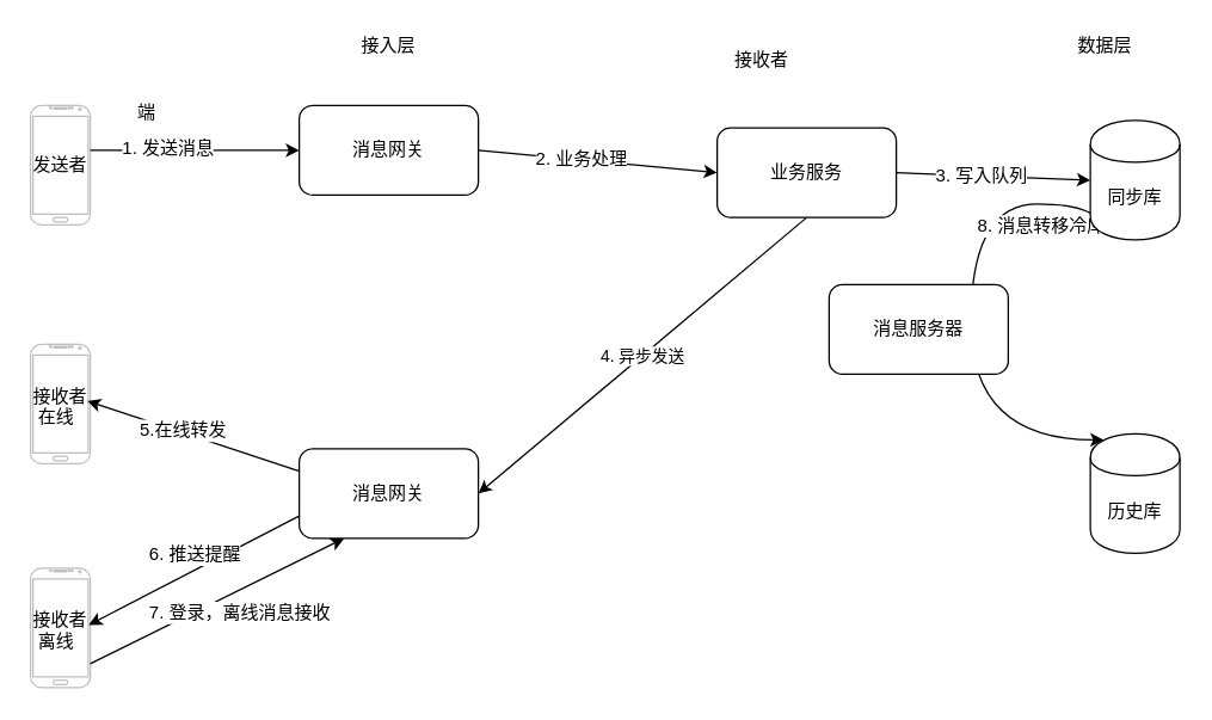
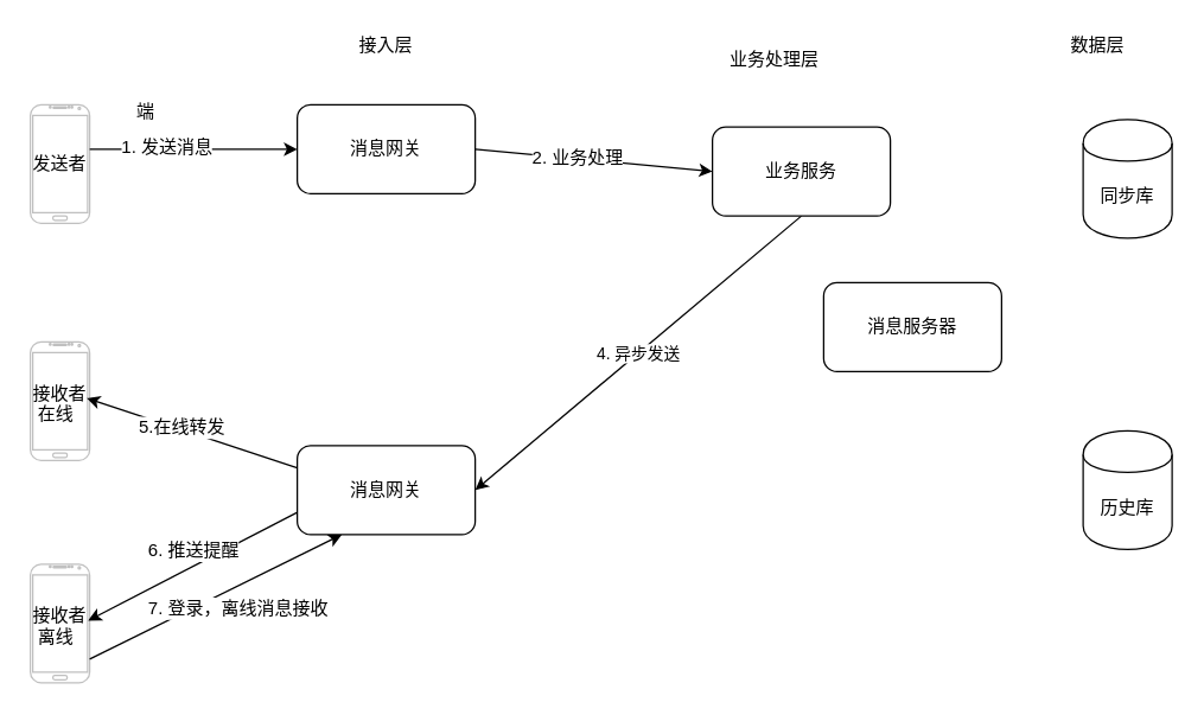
  <mxCell id="0" />
  <mxCell id="1" parent="0" />
  <mxCell id="2" value="" style="verticalLabelPosition=bottom;verticalAlign=top;html=1;shadow=0;dashed=0;strokeWidth=1;shape=mxgraph.android.phone2;strokeColor=#c0c0c0;" parent="1" vertex="1"><mxGeometry x="20" y="70" width="40" height="80" as="geometry" /></mxCell>
  <mxCell id="3" value="" style="verticalLabelPosition=bottom;verticalAlign=top;html=1;shadow=0;dashed=0;strokeWidth=1;shape=mxgraph.android.phone2;strokeColor=#c0c0c0;" parent="1" vertex="1"><mxGeometry x="20" y="230" width="40" height="80" as="geometry" /></mxCell>
  <mxCell id="4" value="" style="verticalLabelPosition=bottom;verticalAlign=top;html=1;shadow=0;dashed=0;strokeWidth=1;shape=mxgraph.android.phone2;strokeColor=#c0c0c0;" parent="1" vertex="1"><mxGeometry x="20" y="380" width="40" height="80" as="geometry" /></mxCell>
  <mxCell id="5" style="edgeStyle=none;rounded=0;orthogonalLoop=1;jettySize=auto;html=1;exitX=0;exitY=0.5;exitDx=0;exitDy=0;entryX=1;entryY=0.375;entryDx=0;entryDy=0;entryPerimeter=0;endArrow=none;endFill=0;startArrow=classic;startFill=1;" parent="1" source="9" target="2" edge="1"><mxGeometry relative="1" as="geometry" /></mxCell>
  <mxCell id="6" value="1. 发送消息" style="text;html=1;resizable=0;points=[];align=center;verticalAlign=middle;labelBackgroundColor=#ffffff;" parent="5" vertex="1" connectable="0"><mxGeometry x="0.271" y="-2" relative="1" as="geometry"><mxPoint as="offset" /></mxGeometry></mxCell>
  <mxCell id="7" style="edgeStyle=none;rounded=0;orthogonalLoop=1;jettySize=auto;html=1;exitX=1;exitY=0.5;exitDx=0;exitDy=0;entryX=0;entryY=0.5;entryDx=0;entryDy=0;startArrow=none;startFill=0;endArrow=classic;endFill=1;" parent="1" source="9" target="22" edge="1"><mxGeometry relative="1" as="geometry" /></mxCell>
  <mxCell id="8" value="2. 业务处理" style="text;html=1;resizable=0;points=[];align=center;verticalAlign=middle;labelBackgroundColor=#ffffff;" parent="7" vertex="1" connectable="0"><mxGeometry x="-0.147" y="1" relative="1" as="geometry"><mxPoint as="offset" /></mxGeometry></mxCell>
  <mxCell id="9" value="消息网关" style="rounded=1;whiteSpace=wrap;html=1;" parent="1" vertex="1"><mxGeometry x="200" y="70" width="120" height="60" as="geometry" /></mxCell>
  <mxCell id="10" value="端" style="text;html=1;resizable=0;points=[];autosize=1;align=left;verticalAlign=top;spacingTop=-4;" parent="1" vertex="1"><mxGeometry x="90" y="65" width="30" height="20" as="geometry" /></mxCell>
  <mxCell id="11" value="接入层" style="text;html=1;resizable=0;points=[];autosize=1;align=left;verticalAlign=top;spacingTop=-4;" parent="1" vertex="1"><mxGeometry x="240" y="20" width="50" height="20" as="geometry" /></mxCell>
  <mxCell id="12" style="edgeStyle=none;rounded=0;orthogonalLoop=1;jettySize=auto;html=1;exitX=0;exitY=0.25;exitDx=0;exitDy=0;entryX=0.95;entryY=0.475;entryDx=0;entryDy=0;entryPerimeter=0;startArrow=none;startFill=0;endArrow=classic;endFill=1;" parent="1" source="18" target="3" edge="1"><mxGeometry relative="1" as="geometry" /></mxCell>
  <mxCell id="13" value="5.在线转发" style="text;html=1;resizable=0;points=[];align=center;verticalAlign=middle;labelBackgroundColor=#ffffff;" parent="12" vertex="1" connectable="0"><mxGeometry x="0.104" y="-1" relative="1" as="geometry"><mxPoint as="offset" /></mxGeometry></mxCell>
  <mxCell id="14" style="edgeStyle=none;rounded=0;orthogonalLoop=1;jettySize=auto;html=1;exitX=0;exitY=0.75;exitDx=0;exitDy=0;entryX=0.975;entryY=0.475;entryDx=0;entryDy=0;entryPerimeter=0;startArrow=none;startFill=0;endArrow=classic;endFill=1;" parent="1" source="18" target="4" edge="1"><mxGeometry relative="1" as="geometry" /></mxCell>
  <mxCell id="15" value="6. 推送提醒" style="text;html=1;resizable=0;points=[];align=center;verticalAlign=middle;labelBackgroundColor=#ffffff;" parent="14" vertex="1" connectable="0"><mxGeometry x="0.205" y="-4" relative="1" as="geometry"><mxPoint x="17" y="-15.5" as="offset" /></mxGeometry></mxCell>
  <mxCell id="16" style="edgeStyle=none;rounded=0;orthogonalLoop=1;jettySize=auto;html=1;exitX=0.25;exitY=1;exitDx=0;exitDy=0;entryX=1;entryY=0.8;entryDx=0;entryDy=0;entryPerimeter=0;startArrow=classic;startFill=1;endArrow=none;endFill=0;" parent="1" source="18" target="4" edge="1"><mxGeometry relative="1" as="geometry" /></mxCell>
  <mxCell id="17" value="7. 登录，离线消息接收" style="text;html=1;resizable=0;points=[];align=center;verticalAlign=middle;labelBackgroundColor=#ffffff;" parent="16" vertex="1" connectable="0"><mxGeometry x="0.057" relative="1" as="geometry"><mxPoint x="19.5" y="5.5" as="offset" /></mxGeometry></mxCell>
  <mxCell id="18" value="消息网关" style="rounded=1;whiteSpace=wrap;html=1;" parent="1" vertex="1"><mxGeometry x="200" y="300" width="120" height="60" as="geometry" /></mxCell>
- <mxCell id="19" style="edgeStyle=none;rounded=0;orthogonalLoop=1;jettySize=auto;html=1;exitX=1;exitY=0.5;exitDx=0;exitDy=0;entryX=0;entryY=0.5;entryDx=0;entryDy=0;startArrow=none;startFill=0;endArrow=classic;endFill=1;" parent="1" source="22" target="26" edge="1"><mxGeometry relative="1" as="geometry" /></mxCell>
- <mxCell id="20" value="3. 写入队列" style="text;html=1;resizable=0;points=[];align=center;verticalAlign=middle;labelBackgroundColor=#ffffff;" parent="19" vertex="1" connectable="0"><mxGeometry x="-0.314" y="-1" relative="1" as="geometry"><mxPoint x="12" y="-1" as="offset" /></mxGeometry></mxCell>
  <mxCell id="21" value="4. 异步发送" style="edgeStyle=none;rounded=0;orthogonalLoop=1;jettySize=auto;html=1;exitX=0.5;exitY=1;exitDx=0;exitDy=0;entryX=1;entryY=0.5;entryDx=0;entryDy=0;startArrow=none;startFill=0;endArrow=classic;endFill=1;" parent="1" source="22" target="18" edge="1"><mxGeometry relative="1" as="geometry" /></mxCell>
  <mxCell id="22" value="业务服务" style="rounded=1;whiteSpace=wrap;html=1;" parent="1" vertex="1"><mxGeometry x="480" y="85" width="120" height="60" as="geometry" /></mxCell>
- <mxCell id="23" value="接收者" style="text;html=1;resizable=0;points=[];autosize=1;align=left;verticalAlign=top;spacingTop=-4;" parent="1" vertex="1"><mxGeometry x="490" y="30" width="80" height="20" as="geometry" /></mxCell>
- <mxCell id="24" style="edgeStyle=orthogonalEdgeStyle;curved=1;rounded=0;orthogonalLoop=1;jettySize=auto;html=1;exitX=0.15;exitY=0.95;exitDx=0;exitDy=0;exitPerimeter=0;entryX=0.15;entryY=0.05;entryDx=0;entryDy=0;entryPerimeter=0;startArrow=none;startFill=0;endArrow=classic;endFill=1;" parent="1" source="26" target="27" edge="1"><mxGeometry relative="1" as="geometry"><Array as="points"><mxPoint x="650" y="136" /><mxPoint x="650" y="294" /></Array></mxGeometry></mxCell>
- <mxCell id="25" value="8. 消息转移冷库" style="text;html=1;resizable=0;points=[];align=center;verticalAlign=middle;labelBackgroundColor=#ffffff;" parent="24" vertex="1" connectable="0"><mxGeometry x="-0.643" y="12" relative="1" as="geometry"><mxPoint x="1" y="2" as="offset" /></mxGeometry></mxCell>
+ <mxCell id="23" value="业务处理层" style="text;html=1;resizable=0;points=[];autosize=1;align=left;verticalAlign=top;spacingTop=-4;" parent="1" vertex="1"><mxGeometry x="490" y="30" width="80" height="20" as="geometry" /></mxCell>
  <mxCell id="26" value="同步库" style="shape=cylinder;whiteSpace=wrap;html=1;boundedLbl=1;backgroundOutline=1;" parent="1" vertex="1"><mxGeometry x="730" y="80" width="60" height="80" as="geometry" /></mxCell>
  <mxCell id="27" value="历史库" style="shape=cylinder;whiteSpace=wrap;html=1;boundedLbl=1;backgroundOutline=1;" parent="1" vertex="1"><mxGeometry x="730" y="290" width="60" height="80" as="geometry" /></mxCell>
  <mxCell id="28" value="接收者&lt;br&gt;&amp;nbsp;离线" style="text;html=1;resizable=0;points=[];autosize=1;align=left;verticalAlign=top;spacingTop=-4;" parent="1" vertex="1"><mxGeometry x="20" y="405" width="50" height="30" as="geometry" /></mxCell>
  <mxCell id="29" value="消息服务器" style="rounded=1;whiteSpace=wrap;html=1;" parent="1" vertex="1"><mxGeometry x="555" y="190" width="120" height="60" as="geometry" /></mxCell>
  <mxCell id="30" value="数据层" style="text;html=1;resizable=0;points=[];autosize=1;align=left;verticalAlign=top;spacingTop=-4;" parent="1" vertex="1"><mxGeometry x="720" y="20" width="50" height="20" as="geometry" /></mxCell>
  <mxCell id="31" value="发送者" style="text;html=1;resizable=0;points=[];autosize=1;align=left;verticalAlign=top;spacingTop=-4;" parent="1" vertex="1"><mxGeometry x="20" y="100" width="50" height="20" as="geometry" /></mxCell>
  <mxCell id="32" value="接收者&lt;br&gt;&amp;nbsp;在线" style="text;html=1;resizable=0;points=[];autosize=1;align=left;verticalAlign=top;spacingTop=-4;" parent="1" vertex="1"><mxGeometry x="20" y="255" width="50" height="30" as="geometry" /></mxCell>
